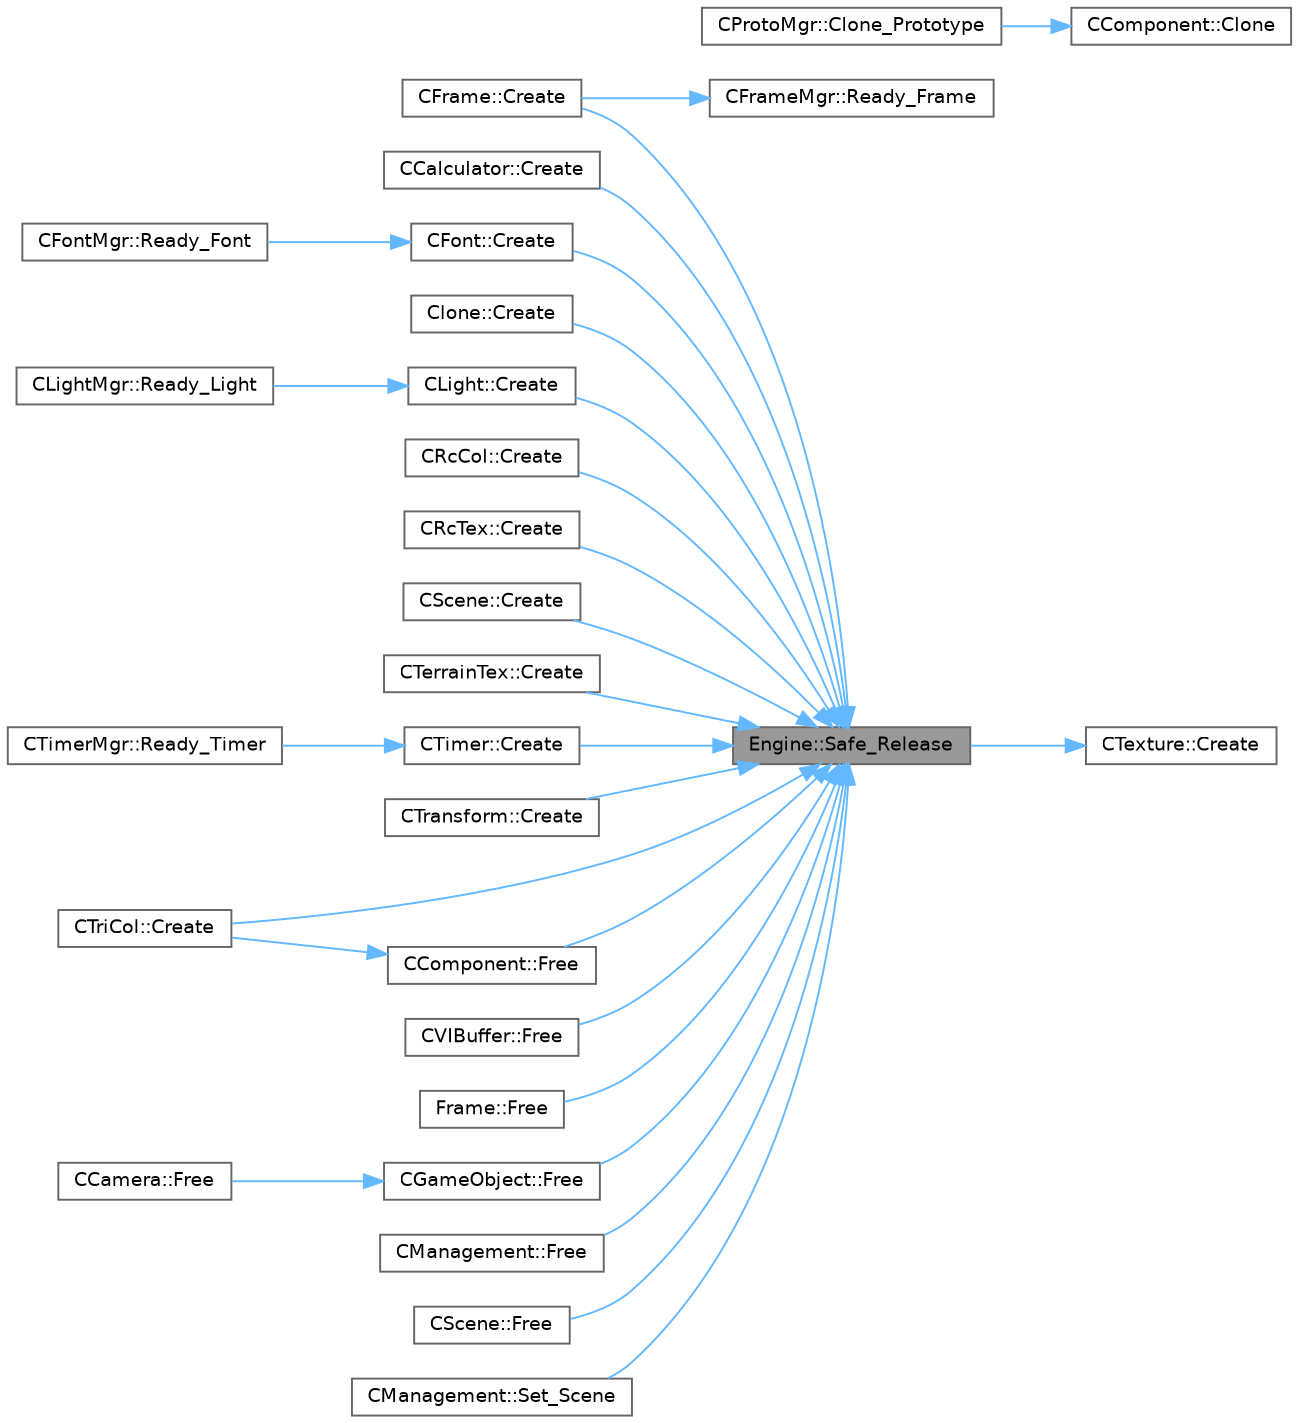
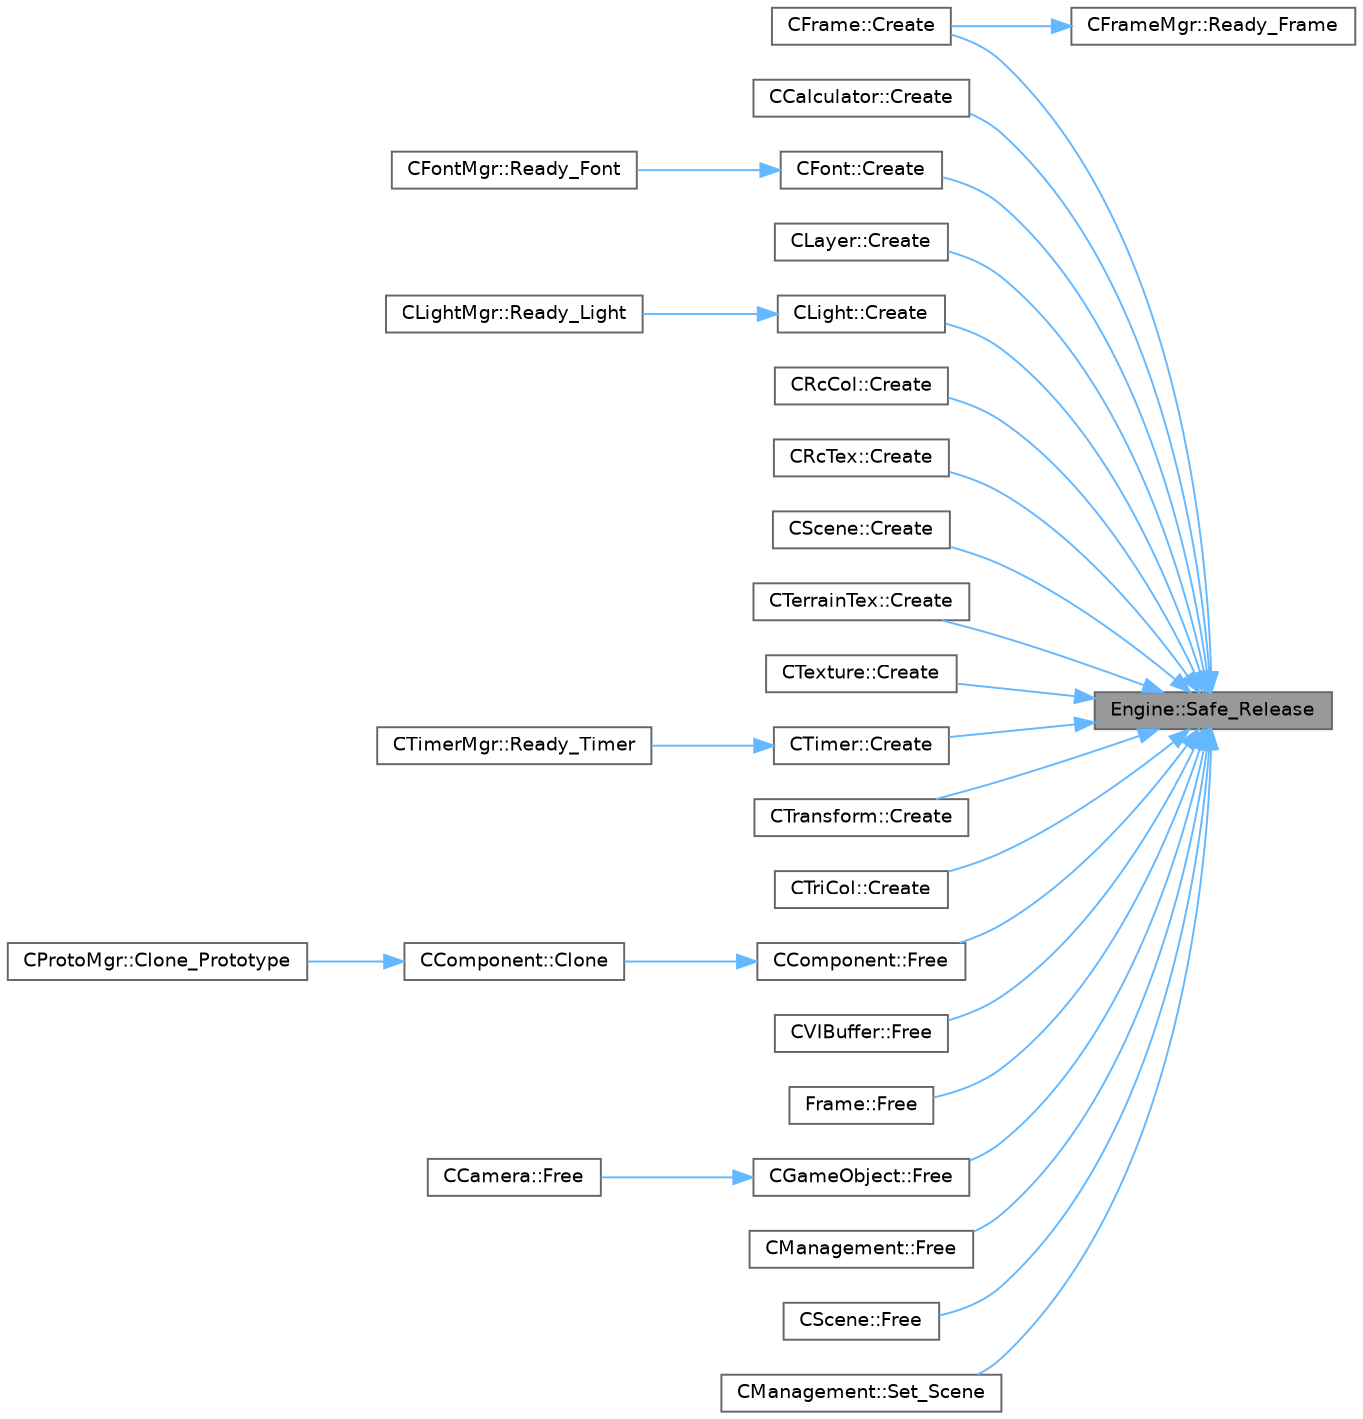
  digraph {
    rankdir=RL
    node [color=grey40 fillcolor=white fontname=Helvetica fontsize=10 shape=box style=filled]
    edge [color=steelblue1 dir=back fontname=Helvetica fontsize=10 labelfontname=Helvetica labelfontsize=10 style=solid]
    n1 [color=gray40 fillcolor=grey60 fontcolor=black height=0.2 label="Engine::Safe_Release" width=0.4]
    n2 [height=0.2 label="CCalculator::Create" width=0.4]
    n3 [height=0.2 label="CFont::Create" width=0.4]
    n4 [height=0.2 label="CFrame::Create" width=0.4]
-   n5 [height=0.2 label="Clone::Create" width=0.4]
+   n5 [height=0.2 label="CLayer::Create" width=0.4]
    n6 [height=0.2 label="CLight::Create" width=0.4]
    n7 [height=0.2 label="CRcCol::Create" width=0.4]
    n8 [height=0.2 label="CRcTex::Create" width=0.4]
    n9 [height=0.2 label="CScene::Create" width=0.4]
    n10 [height=0.2 label="CTerrainTex::Create" width=0.4]
    n11 [height=0.2 label="CTexture::Create" width=0.4]
    n12 [height=0.2 label="CTimer::Create" width=0.4]
    n13 [height=0.2 label="CTransform::Create" width=0.4]
    n14 [height=0.2 label="CTriCol::Create" width=0.4]
    n15 [height=0.2 label="CComponent::Free" width=0.4]
    n16 [height=0.2 label="CVIBuffer::Free" width=0.4]
    n17 [height=0.2 label="Frame::Free" width=0.4]
    n18 [height=0.2 label="CGameObject::Free" width=0.4]
    n19 [height=0.2 label="CManagement::Free" width=0.4]
    n20 [height=0.2 label="CScene::Free" width=0.4]
    n21 [height=0.2 label="CManagement::Set_Scene" width=0.4]
    n22 [height=0.2 label="CFontMgr::Ready_Font" width=0.4]
    n23 [height=0.2 label="CLightMgr::Ready_Light" width=0.4]
    n24 [height=0.2 label="CTimerMgr::Ready_Timer" width=0.4]
    n25 [height=0.2 label="CComponent::Clone" width=0.4]
    n26 [height=0.2 label="CCamera::Free" width=0.4]
    n27 [height=0.2 label="CFrameMgr::Ready_Frame" width=0.4]
    n28 [height=0.2 label="CProtoMgr::Clone_Prototype" width=0.4]
    n1 -> n2
    n1 -> n3
    n1 -> n4
    n1 -> n5
    n1 -> n6
    n1 -> n7
    n1 -> n8
    n1 -> n9
    n1 -> n10
-   n11 -> n1
+   n1 -> n11
    n1 -> n12
    n1 -> n13
    n1 -> n14
    n1 -> n15
    n1 -> n16
    n1 -> n17
    n1 -> n18
    n1 -> n19
    n1 -> n20
    n1 -> n21
    n3 -> n22
    n6 -> n23
    n12 -> n24
-   n15 -> n14
+   n15 -> n25
    n18 -> n26
    n25 -> n28
    n27 -> n4
  }
